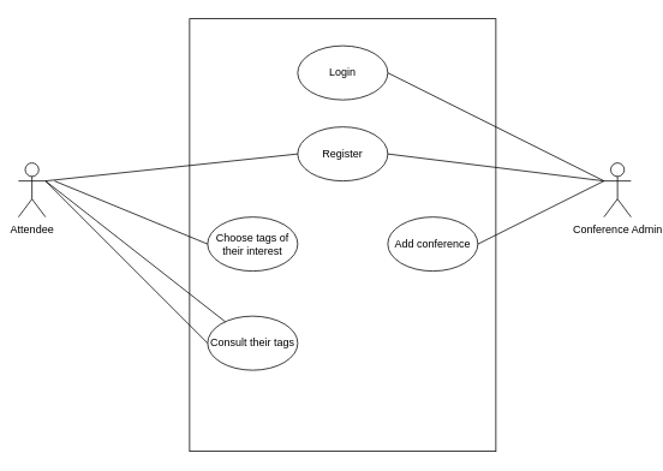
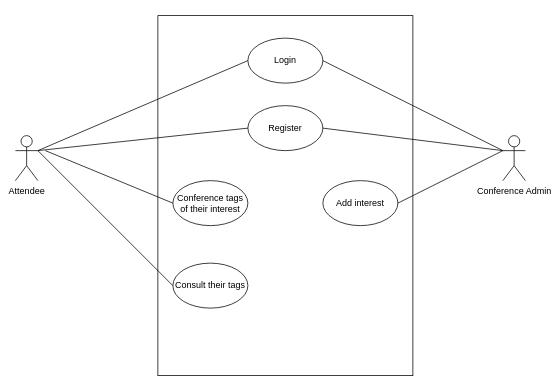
  <mxCell id="0" />
  <mxCell id="1" parent="0" />
  <mxCell id="2" value="&lt;div&gt;Attendee&lt;/div&gt;" style="shape=umlActor;verticalLabelPosition=bottom;labelBackgroundColor=#ffffff;verticalAlign=top;html=1;outlineConnect=0;" vertex="1" parent="1"><mxGeometry x="20" y="180" width="30" height="60" as="geometry" /></mxCell>
  <mxCell id="3" value="" style="rounded=0;whiteSpace=wrap;html=1;" vertex="1" parent="1"><mxGeometry x="210" y="20" width="340" height="480" as="geometry" /></mxCell>
  <mxCell id="4" value="&lt;div&gt;Conference Admin&lt;/div&gt;" style="shape=umlActor;verticalLabelPosition=bottom;labelBackgroundColor=#ffffff;verticalAlign=top;html=1;outlineConnect=0;" vertex="1" parent="1"><mxGeometry x="670" y="180" width="30" height="60" as="geometry" /></mxCell>
  <mxCell id="5" value="Login" style="ellipse;whiteSpace=wrap;html=1;" vertex="1" parent="1"><mxGeometry x="330" y="50" width="100" height="60" as="geometry" /></mxCell>
  <mxCell id="6" value="Register" style="ellipse;whiteSpace=wrap;html=1;" vertex="1" parent="1"><mxGeometry x="330" y="140" width="100" height="60" as="geometry" /></mxCell>
- <mxCell id="7" value="Choose tags of their interest" style="ellipse;whiteSpace=wrap;html=1;" vertex="1" parent="1"><mxGeometry x="230" y="240" width="100" height="60" as="geometry" /></mxCell>
- <mxCell id="8" value="Add conference" style="ellipse;whiteSpace=wrap;html=1;" vertex="1" parent="1"><mxGeometry x="430" y="240" width="100" height="60" as="geometry" /></mxCell>
+ <mxCell id="7" value="Conference tags of their interest" style="ellipse;whiteSpace=wrap;html=1;" vertex="1" parent="1"><mxGeometry x="230" y="240" width="100" height="60" as="geometry" /></mxCell>
+ <mxCell id="8" value="Add interest" style="ellipse;whiteSpace=wrap;html=1;" vertex="1" parent="1"><mxGeometry x="430" y="240" width="100" height="60" as="geometry" /></mxCell>
  <mxCell id="9" value="Consult their tags" style="ellipse;whiteSpace=wrap;html=1;" vertex="1" parent="1"><mxGeometry x="230" y="350" width="100" height="60" as="geometry" /></mxCell>
- <mxCell id="10" value="" style="endArrow=none;html=1;exitX=1;exitY=0.333;exitDx=0;exitDy=0;exitPerimeter=0;" edge="1" parent="1" source="2" target="9"><mxGeometry width="50" height="50" relative="1" as="geometry"><mxPoint x="410" y="290" as="sourcePoint" /><mxPoint x="460" y="240" as="targetPoint" /></mxGeometry></mxCell>
+ <mxCell id="10" value="" style="endArrow=none;html=1;exitX=1;exitY=0.333;exitDx=0;exitDy=0;exitPerimeter=0;entryX=0;entryY=0.5;entryDx=0;entryDy=0;" edge="1" parent="1" source="2" target="5"><mxGeometry width="50" height="50" relative="1" as="geometry"><mxPoint x="410" y="290" as="sourcePoint" /><mxPoint x="460" y="240" as="targetPoint" /></mxGeometry></mxCell>
  <mxCell id="11" value="" style="endArrow=none;html=1;exitX=0;exitY=0.5;exitDx=0;exitDy=0;entryX=1;entryY=0.333;entryDx=0;entryDy=0;entryPerimeter=0;" edge="1" parent="1" source="6" target="2"><mxGeometry width="50" height="50" relative="1" as="geometry"><mxPoint x="410" y="290" as="sourcePoint" /><mxPoint x="460" y="240" as="targetPoint" /></mxGeometry></mxCell>
  <mxCell id="12" value="" style="endArrow=none;html=1;entryX=1;entryY=0.5;entryDx=0;entryDy=0;exitX=0;exitY=0.333;exitDx=0;exitDy=0;exitPerimeter=0;" edge="1" parent="1" source="4" target="5"><mxGeometry width="50" height="50" relative="1" as="geometry"><mxPoint x="410" y="290" as="sourcePoint" /><mxPoint x="460" y="240" as="targetPoint" /></mxGeometry></mxCell>
  <mxCell id="13" value="" style="endArrow=none;html=1;entryX=1;entryY=0.5;entryDx=0;entryDy=0;" edge="1" parent="1" target="6"><mxGeometry width="50" height="50" relative="1" as="geometry"><mxPoint x="670" y="200" as="sourcePoint" /><mxPoint x="460" y="240" as="targetPoint" /></mxGeometry></mxCell>
  <mxCell id="14" value="" style="endArrow=none;html=1;exitX=0;exitY=0.5;exitDx=0;exitDy=0;" edge="1" parent="1" source="7"><mxGeometry width="50" height="50" relative="1" as="geometry"><mxPoint x="410" y="290" as="sourcePoint" /><mxPoint x="60" y="200" as="targetPoint" /></mxGeometry></mxCell>
  <mxCell id="15" value="" style="endArrow=none;html=1;entryX=0;entryY=0.5;entryDx=0;entryDy=0;" edge="1" parent="1" target="9"><mxGeometry width="50" height="50" relative="1" as="geometry"><mxPoint x="50" y="200" as="sourcePoint" /><mxPoint x="460" y="240" as="targetPoint" /></mxGeometry></mxCell>
  <mxCell id="16" value="" style="endArrow=none;html=1;exitX=1;exitY=0.5;exitDx=0;exitDy=0;" edge="1" parent="1" source="8"><mxGeometry width="50" height="50" relative="1" as="geometry"><mxPoint x="410" y="290" as="sourcePoint" /><mxPoint x="670" y="200" as="targetPoint" /></mxGeometry></mxCell>
